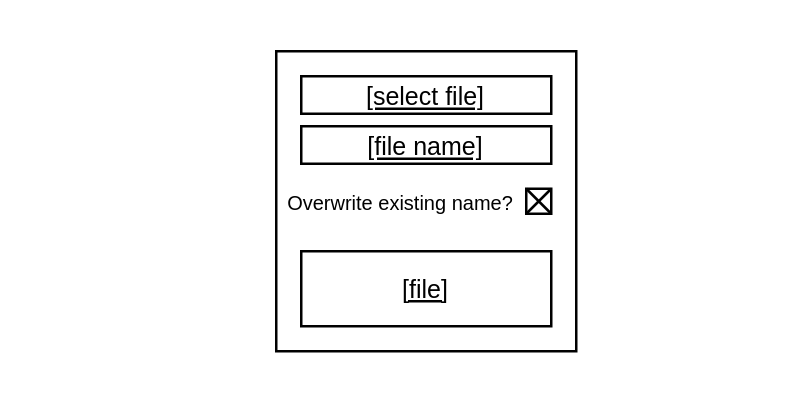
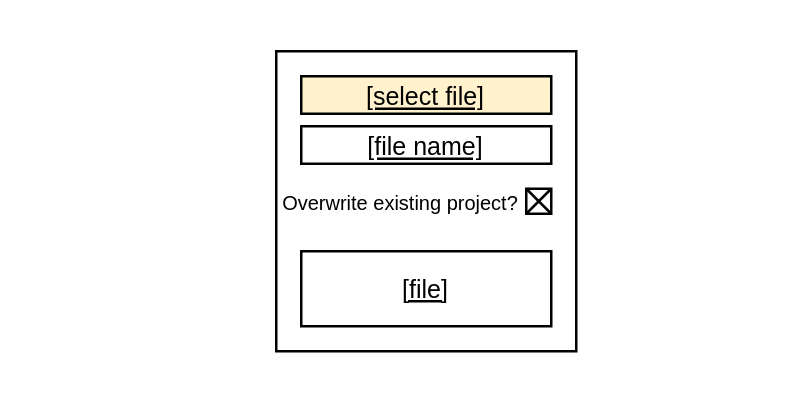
  <mxCell id="0" />
  <mxCell id="1" parent="0" />
  <mxCell id="2" value="" style="rounded=0;whiteSpace=wrap;html=1;" vertex="1" parent="1"><mxGeometry x="110" y="20" width="120" height="120" as="geometry" /></mxCell>
- <mxCell id="3" value="&lt;font style=&quot;font-size: 10px&quot;&gt;&lt;u&gt;[select file]&lt;/u&gt;&lt;/font&gt;" style="rounded=0;whiteSpace=wrap;html=1;" vertex="1" parent="1"><mxGeometry x="120" y="30" width="100" height="15" as="geometry" /></mxCell>
+ <mxCell id="3" value="&lt;font style=&quot;font-size: 10px&quot;&gt;&lt;u&gt;[select file]&lt;/u&gt;&lt;/font&gt;" style="rounded=0;whiteSpace=wrap;html=1;fillColor=#fff2cc;" vertex="1" parent="1"><mxGeometry x="120" y="30" width="100" height="15" as="geometry" /></mxCell>
  <mxCell id="4" value="&lt;u&gt;[file]&lt;/u&gt;" style="rounded=0;whiteSpace=wrap;html=1;fontSize=10;" vertex="1" parent="1"><mxGeometry x="120" y="100" width="100" height="30" as="geometry" /></mxCell>
  <mxCell id="5" value="&lt;span style=&quot;font-size: 10px&quot;&gt;&lt;u&gt;[file name]&lt;/u&gt;&lt;/span&gt;" style="rounded=0;whiteSpace=wrap;html=1;" vertex="1" parent="1"><mxGeometry x="120" y="50" width="100" height="15" as="geometry" /></mxCell>
- <mxCell id="6" value="&lt;font style=&quot;font-size: 8px&quot;&gt;Overwrite existing name?&lt;/font&gt;" style="text;html=1;strokeColor=none;fillColor=none;align=center;verticalAlign=middle;whiteSpace=wrap;rounded=0;fontSize=10;" vertex="1" parent="1"><mxGeometry x="20" y="65" width="280" height="30" as="geometry" /></mxCell>
+ <mxCell id="6" value="&lt;font style=&quot;font-size: 8px&quot;&gt;Overwrite existing project?&lt;/font&gt;" style="text;html=1;strokeColor=none;fillColor=none;align=center;verticalAlign=middle;whiteSpace=wrap;rounded=0;fontSize=10;" vertex="1" parent="1"><mxGeometry x="20" y="65" width="280" height="30" as="geometry" /></mxCell>
  <mxCell id="7" value="" style="rounded=0;whiteSpace=wrap;html=1;fontSize=8;" vertex="1" parent="1"><mxGeometry x="210" y="75" width="10" height="10" as="geometry" /></mxCell>
  <mxCell id="8" value="" style="endArrow=none;html=1;rounded=0;fontSize=8;entryX=1;entryY=0;entryDx=0;entryDy=0;exitX=0;exitY=1;exitDx=0;exitDy=0;" edge="1" parent="1" source="7" target="7"><mxGeometry width="50" height="50" relative="1" as="geometry"><mxPoint x="190" y="170" as="sourcePoint" /><mxPoint x="240" y="120" as="targetPoint" /></mxGeometry></mxCell>
  <mxCell id="9" value="" style="endArrow=none;html=1;rounded=0;fontSize=8;entryX=0;entryY=0;entryDx=0;entryDy=0;exitX=1;exitY=1;exitDx=0;exitDy=0;" edge="1" parent="1" source="7" target="7"><mxGeometry width="50" height="50" relative="1" as="geometry"><mxPoint x="190" y="170" as="sourcePoint" /><mxPoint x="240" y="120" as="targetPoint" /></mxGeometry></mxCell>
